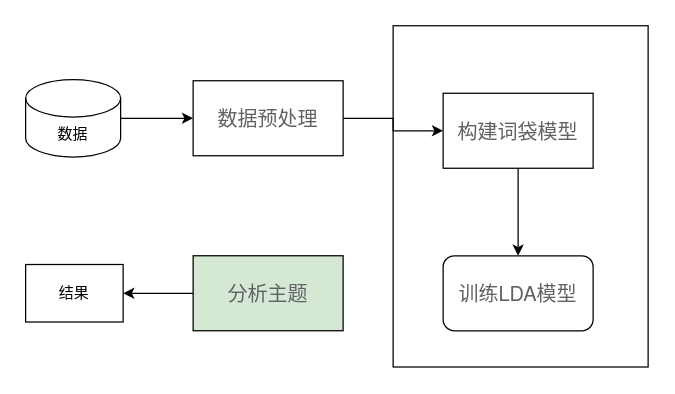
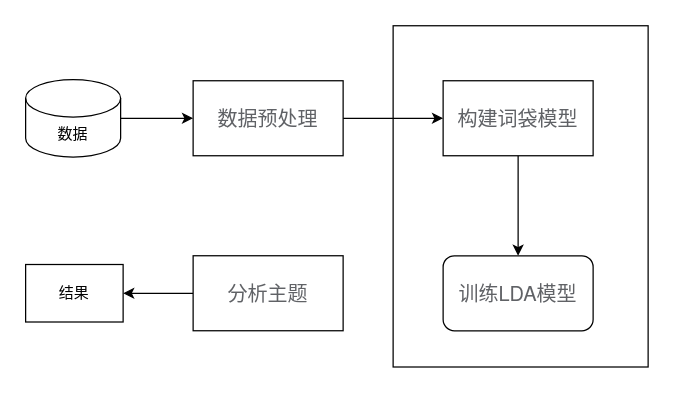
  <mxCell id="0" />
  <mxCell id="1" parent="0" />
  <mxCell id="2" value="" style="rounded=0;whiteSpace=wrap;html=1;" vertex="1" parent="1"><mxGeometry x="314" y="20" width="204" height="273" as="geometry" /></mxCell>
  <mxCell id="3" value="" style="edgeStyle=orthogonalEdgeStyle;rounded=0;orthogonalLoop=1;jettySize=auto;html=1;" edge="1" parent="1" source="4" target="6"><mxGeometry relative="1" as="geometry" /></mxCell>
  <mxCell id="4" value="数据" style="shape=cylinder3;whiteSpace=wrap;html=1;boundedLbl=1;backgroundOutline=1;size=15;" vertex="1" parent="1"><mxGeometry x="20" y="63" width="76" height="62" as="geometry" /></mxCell>
  <mxCell id="5" value="" style="edgeStyle=orthogonalEdgeStyle;rounded=0;orthogonalLoop=1;jettySize=auto;html=1;" edge="1" parent="1" source="6" target="8"><mxGeometry relative="1" as="geometry" /></mxCell>
  <mxCell id="6" value="&lt;span style=&quot;color: rgb(96, 98, 102); font-family: &amp;quot;Helvetica Neue&amp;quot;, Helvetica, &amp;quot;PingFang SC&amp;quot;, &amp;quot;Hiragino Sans GB&amp;quot;, &amp;quot;Microsoft YaHei&amp;quot;, 微软雅黑, Arial, sans-serif; font-size: 16px; text-align: start;&quot;&gt; 数据预处理&lt;/span&gt;" style="whiteSpace=wrap;html=1;" vertex="1" parent="1"><mxGeometry x="154" y="64" width="120" height="60" as="geometry" /></mxCell>
  <mxCell id="7" value="" style="edgeStyle=orthogonalEdgeStyle;rounded=0;orthogonalLoop=1;jettySize=auto;html=1;" edge="1" parent="1" source="8" target="9"><mxGeometry relative="1" as="geometry" /></mxCell>
- <mxCell id="8" value="&lt;span style=&quot;color: rgb(96, 98, 102); font-family: &amp;quot;Helvetica Neue&amp;quot;, Helvetica, &amp;quot;PingFang SC&amp;quot;, &amp;quot;Hiragino Sans GB&amp;quot;, &amp;quot;Microsoft YaHei&amp;quot;, 微软雅黑, Arial, sans-serif; font-size: 16px; text-align: start;&quot;&gt;构建词袋模型&lt;/span&gt;" style="whiteSpace=wrap;html=1;" vertex="1" parent="1"><mxGeometry x="354" y="74" width="120" height="60" as="geometry" /></mxCell>
+ <mxCell id="8" value="&lt;span style=&quot;color: rgb(96, 98, 102); font-family: &amp;quot;Helvetica Neue&amp;quot;, Helvetica, &amp;quot;PingFang SC&amp;quot;, &amp;quot;Hiragino Sans GB&amp;quot;, &amp;quot;Microsoft YaHei&amp;quot;, 微软雅黑, Arial, sans-serif; font-size: 16px; text-align: start;&quot;&gt;构建词袋模型&lt;/span&gt;" style="whiteSpace=wrap;html=1;" vertex="1" parent="1"><mxGeometry x="354" y="64" width="120" height="60" as="geometry" /></mxCell>
  <mxCell id="9" value="&lt;span style=&quot;color: rgb(96, 98, 102); font-family: &amp;quot;Helvetica Neue&amp;quot;, Helvetica, &amp;quot;PingFang SC&amp;quot;, &amp;quot;Hiragino Sans GB&amp;quot;, &amp;quot;Microsoft YaHei&amp;quot;, 微软雅黑, Arial, sans-serif; font-size: 16px; text-align: start;&quot;&gt;训练LDA模型&lt;/span&gt;" style="whiteSpace=wrap;html=1;rounded=1;" vertex="1" parent="1"><mxGeometry x="354" y="204" width="120" height="60" as="geometry" /></mxCell>
  <mxCell id="10" value="" style="edgeStyle=orthogonalEdgeStyle;rounded=0;orthogonalLoop=1;jettySize=auto;html=1;" edge="1" parent="1" source="11" target="12"><mxGeometry relative="1" as="geometry" /></mxCell>
- <mxCell id="11" value="&lt;span style=&quot;color: rgb(96, 98, 102); font-family: &amp;quot;Helvetica Neue&amp;quot;, Helvetica, &amp;quot;PingFang SC&amp;quot;, &amp;quot;Hiragino Sans GB&amp;quot;, &amp;quot;Microsoft YaHei&amp;quot;, 微软雅黑, Arial, sans-serif; font-size: 16px; text-align: start;&quot;&gt;分析主题&lt;/span&gt;" style="whiteSpace=wrap;html=1;fillColor=#d5e8d4;" vertex="1" parent="1"><mxGeometry x="154" y="204" width="120" height="60" as="geometry" /></mxCell>
+ <mxCell id="11" value="&lt;span style=&quot;color: rgb(96, 98, 102); font-family: &amp;quot;Helvetica Neue&amp;quot;, Helvetica, &amp;quot;PingFang SC&amp;quot;, &amp;quot;Hiragino Sans GB&amp;quot;, &amp;quot;Microsoft YaHei&amp;quot;, 微软雅黑, Arial, sans-serif; font-size: 16px; text-align: start;&quot;&gt;分析主题&lt;/span&gt;" style="whiteSpace=wrap;html=1;" vertex="1" parent="1"><mxGeometry x="154" y="204" width="120" height="60" as="geometry" /></mxCell>
  <mxCell id="12" value="结果" style="whiteSpace=wrap;html=1;rounded=0;" vertex="1" parent="1"><mxGeometry x="20" y="211" width="78" height="46" as="geometry" /></mxCell>
